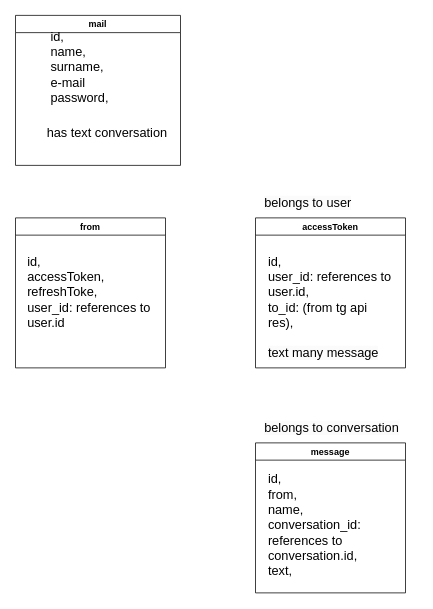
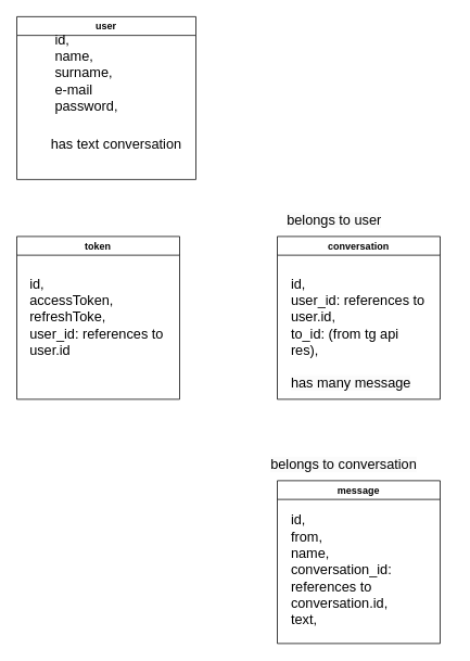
  <mxCell id="0" />
  <mxCell id="1" parent="0" />
- <mxCell id="2" value="mail" style="swimlane;whiteSpace=wrap;html=1;" vertex="1" parent="1"><mxGeometry x="20" y="20" width="220" height="200" as="geometry" /></mxCell>
+ <mxCell id="2" value="user" style="swimlane;whiteSpace=wrap;html=1;" vertex="1" parent="1"><mxGeometry x="20" y="20" width="220" height="200" as="geometry" /></mxCell>
  <mxCell id="3" value="&lt;div style=&quot;font-size: 17px;&quot;&gt;&lt;span style=&quot;background-color: initial;&quot;&gt;&lt;font style=&quot;font-size: 17px;&quot;&gt;id,&lt;/font&gt;&lt;/span&gt;&lt;/div&gt;&lt;div style=&quot;font-size: 17px;&quot;&gt;&lt;span style=&quot;background-color: initial;&quot;&gt;&lt;font style=&quot;font-size: 17px;&quot;&gt;name,&lt;/font&gt;&lt;/span&gt;&lt;/div&gt;&lt;div style=&quot;font-size: 17px;&quot;&gt;&lt;span style=&quot;background-color: initial;&quot;&gt;&lt;font style=&quot;font-size: 17px;&quot;&gt;surname,&lt;/font&gt;&lt;/span&gt;&lt;/div&gt;&lt;div style=&quot;font-size: 17px;&quot;&gt;&lt;span style=&quot;background-color: initial;&quot;&gt;&lt;font style=&quot;font-size: 17px;&quot;&gt;e-mail&lt;/font&gt;&lt;/span&gt;&lt;/div&gt;&lt;div style=&quot;font-size: 17px;&quot;&gt;&lt;span style=&quot;background-color: initial;&quot;&gt;&lt;font style=&quot;font-size: 17px;&quot;&gt;password,&lt;/font&gt;&lt;/span&gt;&lt;/div&gt;" style="text;strokeColor=none;align=left;fillColor=none;html=1;verticalAlign=middle;whiteSpace=wrap;rounded=0;" vertex="1" parent="2"><mxGeometry x="45" y="45" width="60" height="50" as="geometry" /></mxCell>
  <mxCell id="4" value="&lt;span style=&quot;font-size: 17px;&quot;&gt;has text conversation&lt;/span&gt;" style="text;whiteSpace=wrap;html=1;" vertex="1" parent="2"><mxGeometry x="40" y="140" width="200" height="40" as="geometry" /></mxCell>
- <mxCell id="5" value="from" style="swimlane;whiteSpace=wrap;html=1;startSize=23;" vertex="1" parent="1"><mxGeometry x="20" y="290" width="200" height="200" as="geometry" /></mxCell>
+ <mxCell id="5" value="token" style="swimlane;whiteSpace=wrap;html=1;startSize=23;" vertex="1" parent="1"><mxGeometry x="20" y="290" width="200" height="200" as="geometry" /></mxCell>
  <mxCell id="6" value="&lt;div style=&quot;font-size: 17px;&quot;&gt;&lt;span style=&quot;background-color: initial;&quot;&gt;&lt;font style=&quot;font-size: 17px;&quot;&gt;id,&lt;/font&gt;&lt;/span&gt;&lt;/div&gt;&lt;div style=&quot;font-size: 17px;&quot;&gt;accessToken,&amp;nbsp;&lt;br&gt;refreshToke,&lt;/div&gt;&lt;div style=&quot;font-size: 17px;&quot;&gt;&lt;span style=&quot;background-color: initial;&quot;&gt;&lt;font style=&quot;font-size: 17px;&quot;&gt;user_id: references to user.id&lt;/font&gt;&lt;/span&gt;&lt;/div&gt;" style="text;strokeColor=none;align=left;fillColor=none;html=1;verticalAlign=middle;whiteSpace=wrap;rounded=0;" vertex="1" parent="5"><mxGeometry x="14" y="75" width="170" height="50" as="geometry" /></mxCell>
- <mxCell id="7" value="accessToken" style="swimlane;whiteSpace=wrap;html=1;startSize=23;" vertex="1" parent="1"><mxGeometry x="340" y="290" width="200" height="200" as="geometry" /></mxCell>
+ <mxCell id="7" value="conversation" style="swimlane;whiteSpace=wrap;html=1;startSize=23;" vertex="1" parent="1"><mxGeometry x="340" y="290" width="200" height="200" as="geometry" /></mxCell>
  <mxCell id="8" value="&lt;div style=&quot;font-size: 17px;&quot;&gt;&lt;span style=&quot;background-color: initial;&quot;&gt;&lt;font style=&quot;font-size: 17px;&quot;&gt;id,&lt;/font&gt;&lt;/span&gt;&lt;/div&gt;&lt;div style=&quot;font-size: 17px;&quot;&gt;user_id: references to user.id,&amp;nbsp;&lt;/div&gt;&lt;div style=&quot;font-size: 17px;&quot;&gt;to_id: (from tg api res),&lt;br&gt;&lt;br&gt;&lt;/div&gt;" style="text;strokeColor=none;align=left;fillColor=none;html=1;verticalAlign=middle;whiteSpace=wrap;rounded=0;" vertex="1" parent="7"><mxGeometry x="15" y="85" width="170" height="50" as="geometry" /></mxCell>
- <mxCell id="9" value="&lt;br&gt;&lt;span style=&quot;color: rgb(0, 0, 0); font-family: Helvetica; font-size: 17px; font-style: normal; font-variant-ligatures: normal; font-variant-caps: normal; font-weight: 400; letter-spacing: normal; orphans: 2; text-align: left; text-indent: 0px; text-transform: none; widows: 2; word-spacing: 0px; -webkit-text-stroke-width: 0px; background-color: rgb(251, 251, 251); text-decoration-thickness: initial; text-decoration-style: initial; text-decoration-color: initial; float: none; display: inline !important;&quot;&gt;text many message&lt;/span&gt;" style="text;whiteSpace=wrap;html=1;" vertex="1" parent="7"><mxGeometry x="15" y="150" width="200" height="40" as="geometry" /></mxCell>
+ <mxCell id="9" value="&lt;br&gt;&lt;span style=&quot;color: rgb(0, 0, 0); font-family: Helvetica; font-size: 17px; font-style: normal; font-variant-ligatures: normal; font-variant-caps: normal; font-weight: 400; letter-spacing: normal; orphans: 2; text-align: left; text-indent: 0px; text-transform: none; widows: 2; word-spacing: 0px; -webkit-text-stroke-width: 0px; background-color: rgb(251, 251, 251); text-decoration-thickness: initial; text-decoration-style: initial; text-decoration-color: initial; float: none; display: inline !important;&quot;&gt;has many message&lt;/span&gt;" style="text;whiteSpace=wrap;html=1;" vertex="1" parent="7"><mxGeometry x="15" y="150" width="200" height="40" as="geometry" /></mxCell>
  <mxCell id="10" value="&#10;&lt;span style=&quot;color: rgb(0, 0, 0); font-family: Helvetica; font-size: 17px; font-style: normal; font-variant-ligatures: normal; font-variant-caps: normal; font-weight: 400; letter-spacing: normal; orphans: 2; text-align: left; text-indent: 0px; text-transform: none; widows: 2; word-spacing: 0px; -webkit-text-stroke-width: 0px; background-color: rgb(251, 251, 251); text-decoration-thickness: initial; text-decoration-style: initial; text-decoration-color: initial; float: none; display: inline !important;&quot;&gt;belongs to user&lt;/span&gt;&#10;&#10;" style="text;whiteSpace=wrap;html=1;" vertex="1" parent="1"><mxGeometry x="350" y="240" width="200" height="40" as="geometry" /></mxCell>
  <mxCell id="11" value="message" style="swimlane;whiteSpace=wrap;html=1;startSize=23;" vertex="1" parent="1"><mxGeometry x="340" y="590" width="200" height="200" as="geometry" /></mxCell>
  <mxCell id="12" value="&lt;div style=&quot;font-size: 17px;&quot;&gt;&lt;span style=&quot;background-color: initial;&quot;&gt;&lt;font style=&quot;font-size: 17px;&quot;&gt;id,&lt;/font&gt;&lt;/span&gt;&lt;/div&gt;&lt;div style=&quot;font-size: 17px;&quot;&gt;from,&lt;br&gt;name,&lt;br&gt;conversation_id: references to conversation.id,&lt;br&gt;text,&amp;nbsp;&lt;/div&gt;" style="text;strokeColor=none;align=left;fillColor=none;html=1;verticalAlign=middle;whiteSpace=wrap;rounded=0;" vertex="1" parent="11"><mxGeometry x="15" y="85" width="170" height="50" as="geometry" /></mxCell>
- <mxCell id="13" value="&lt;br&gt;&lt;span style=&quot;color: rgb(0, 0, 0); font-family: Helvetica; font-size: 17px; font-style: normal; font-variant-ligatures: normal; font-variant-caps: normal; font-weight: 400; letter-spacing: normal; orphans: 2; text-align: left; text-indent: 0px; text-transform: none; widows: 2; word-spacing: 0px; -webkit-text-stroke-width: 0px; background-color: rgb(251, 251, 251); text-decoration-thickness: initial; text-decoration-style: initial; text-decoration-color: initial; float: none; display: inline !important;&quot;&gt;belongs to conversation&lt;/span&gt;&lt;br&gt;" style="text;whiteSpace=wrap;html=1;" vertex="1" parent="1"><mxGeometry x="350" y="540" width="200" height="40" as="geometry" /></mxCell>
+ <mxCell id="13" value="&lt;br&gt;&lt;span style=&quot;color: rgb(0, 0, 0); font-family: Helvetica; font-size: 17px; font-style: normal; font-variant-ligatures: normal; font-variant-caps: normal; font-weight: 400; letter-spacing: normal; orphans: 2; text-align: left; text-indent: 0px; text-transform: none; widows: 2; word-spacing: 0px; -webkit-text-stroke-width: 0px; background-color: rgb(251, 251, 251); text-decoration-thickness: initial; text-decoration-style: initial; text-decoration-color: initial; float: none; display: inline !important;&quot;&gt;belongs to conversation&lt;/span&gt;&lt;br&gt;" style="text;whiteSpace=wrap;html=1;" vertex="1" parent="1"><mxGeometry x="330" y="540" width="200" height="40" as="geometry" /></mxCell>
